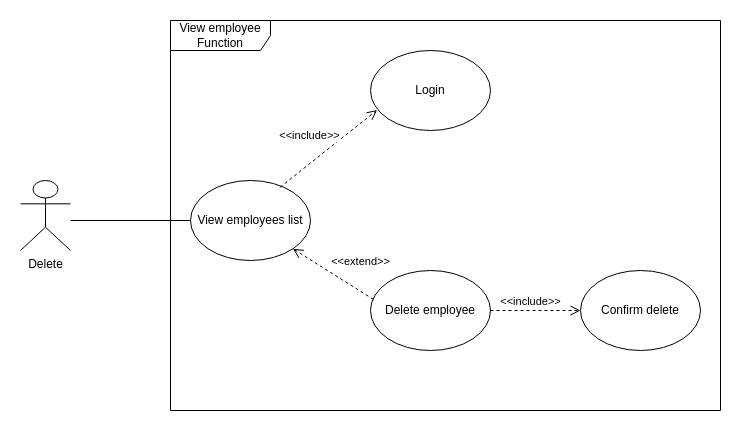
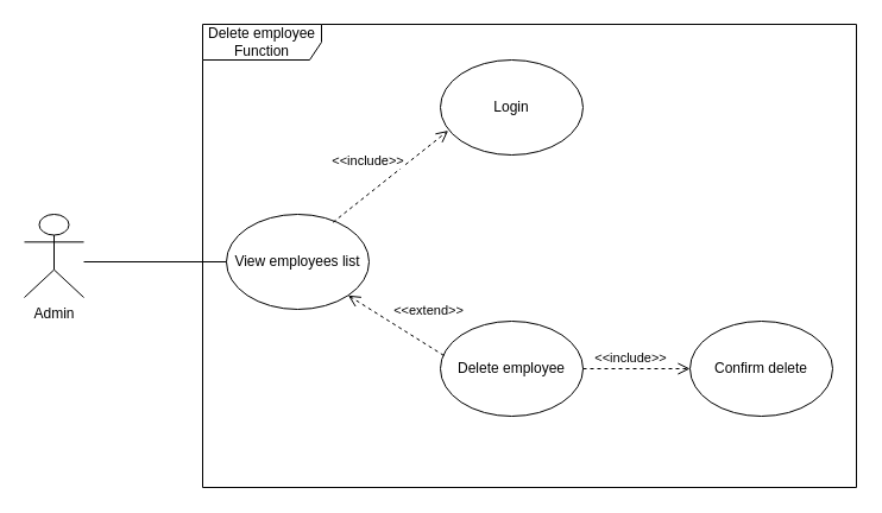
  <mxCell id="0" />
  <mxCell id="1" parent="0" />
- <mxCell id="2" value="Delete" style="shape=umlActor;verticalLabelPosition=bottom;verticalAlign=top;html=1;outlineConnect=0;" vertex="1" parent="1"><mxGeometry x="20" y="180" width="50" height="70" as="geometry" /></mxCell>
+ <mxCell id="2" value="Admin" style="shape=umlActor;verticalLabelPosition=bottom;verticalAlign=top;html=1;outlineConnect=0;" vertex="1" parent="1"><mxGeometry x="20" y="180" width="50" height="70" as="geometry" /></mxCell>
  <mxCell id="3" value="View employees list" style="ellipse;whiteSpace=wrap;html=1;" vertex="1" parent="1"><mxGeometry x="190" y="180" width="120" height="80" as="geometry" /></mxCell>
  <mxCell id="4" value="" style="endArrow=none;html=1;rounded=0;entryX=0;entryY=0.5;entryDx=0;entryDy=0;" edge="1" parent="1" target="3"><mxGeometry width="50" height="50" relative="1" as="geometry"><mxPoint x="70" y="220" as="sourcePoint" /><mxPoint x="220" y="250" as="targetPoint" /></mxGeometry></mxCell>
  <mxCell id="5" value="Login" style="ellipse;whiteSpace=wrap;html=1;" vertex="1" parent="1"><mxGeometry x="370" y="50" width="120" height="80" as="geometry" /></mxCell>
  <mxCell id="6" value="&amp;lt;&amp;lt;include&amp;gt;&amp;gt;" style="html=1;verticalAlign=bottom;endArrow=open;dashed=1;endSize=8;curved=0;rounded=0;exitX=0.747;exitY=0.084;exitDx=0;exitDy=0;exitPerimeter=0;entryX=0.055;entryY=0.744;entryDx=0;entryDy=0;entryPerimeter=0;" edge="1" parent="1" source="3" target="5"><mxGeometry x="-0.2" y="15" relative="1" as="geometry"><mxPoint x="290" y="150" as="sourcePoint" /><mxPoint x="210" y="150" as="targetPoint" /><mxPoint as="offset" /></mxGeometry></mxCell>
  <mxCell id="7" value="Delete employee" style="ellipse;whiteSpace=wrap;html=1;" vertex="1" parent="1"><mxGeometry x="370" y="270" width="120" height="80" as="geometry" /></mxCell>
  <mxCell id="8" value="&amp;lt;&amp;lt;extend&amp;gt;&amp;gt;" style="html=1;verticalAlign=bottom;endArrow=open;dashed=1;endSize=8;curved=0;rounded=0;exitX=0.024;exitY=0.361;exitDx=0;exitDy=0;exitPerimeter=0;entryX=1;entryY=1;entryDx=0;entryDy=0;" edge="1" parent="1" source="7" target="3"><mxGeometry x="-0.447" y="-18" relative="1" as="geometry"><mxPoint x="370" y="260" as="sourcePoint" /><mxPoint x="290" y="260" as="targetPoint" /><mxPoint as="offset" /></mxGeometry></mxCell>
  <mxCell id="9" value="Confirm delete" style="ellipse;whiteSpace=wrap;html=1;" vertex="1" parent="1"><mxGeometry x="580" y="270" width="120" height="80" as="geometry" /></mxCell>
  <mxCell id="10" value="&amp;lt;&amp;lt;include&amp;gt;&amp;gt;" style="html=1;verticalAlign=bottom;endArrow=open;dashed=1;endSize=8;curved=0;rounded=0;exitX=1;exitY=0.5;exitDx=0;exitDy=0;entryX=0;entryY=0.5;entryDx=0;entryDy=0;" edge="1" parent="1" source="7" target="9"><mxGeometry x="-0.111" relative="1" as="geometry"><mxPoint x="500" y="280" as="sourcePoint" /><mxPoint x="570" y="310" as="targetPoint" /><mxPoint as="offset" /></mxGeometry></mxCell>
- <mxCell id="11" value="View employee Function" style="shape=umlFrame;whiteSpace=wrap;html=1;pointerEvents=0;width=100;height=30;" vertex="1" parent="1"><mxGeometry x="170" y="20" width="550" height="390" as="geometry" /></mxCell>
+ <mxCell id="11" value="Delete employee Function" style="shape=umlFrame;whiteSpace=wrap;html=1;pointerEvents=0;width=100;height=30;" vertex="1" parent="1"><mxGeometry x="170" y="20" width="550" height="390" as="geometry" /></mxCell>
